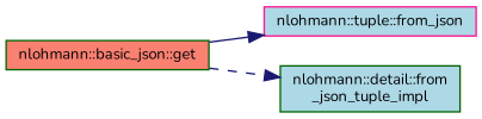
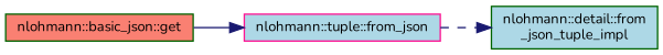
  digraph {
    fontname=Nunito
    rankdir=LR
    node [color=darkgreen fillcolor=lightblue fontname=Nunito fontsize=10 shape=record style=filled]
    edge [color=midnightblue fontname=Nunito fontsize=10 labelfontname=Helvetica labelfontsize=10]
    n1 [fillcolor=salmon fontcolor=black height=0.2 label="nlohmann::basic_json::get" width=0.4]
    n2 [color=deeppink height=0.2 label="nlohmann::tuple::from_json" width=0.4]
    n3 [height=0.2 label="nlohmann::detail::from\l_json_tuple_impl" width=0.4]
    n1 -> n2 [style=solid]
-   n1 -> n3 [style=dashed]
+   n2 -> n3 [style=dashed]
  }
